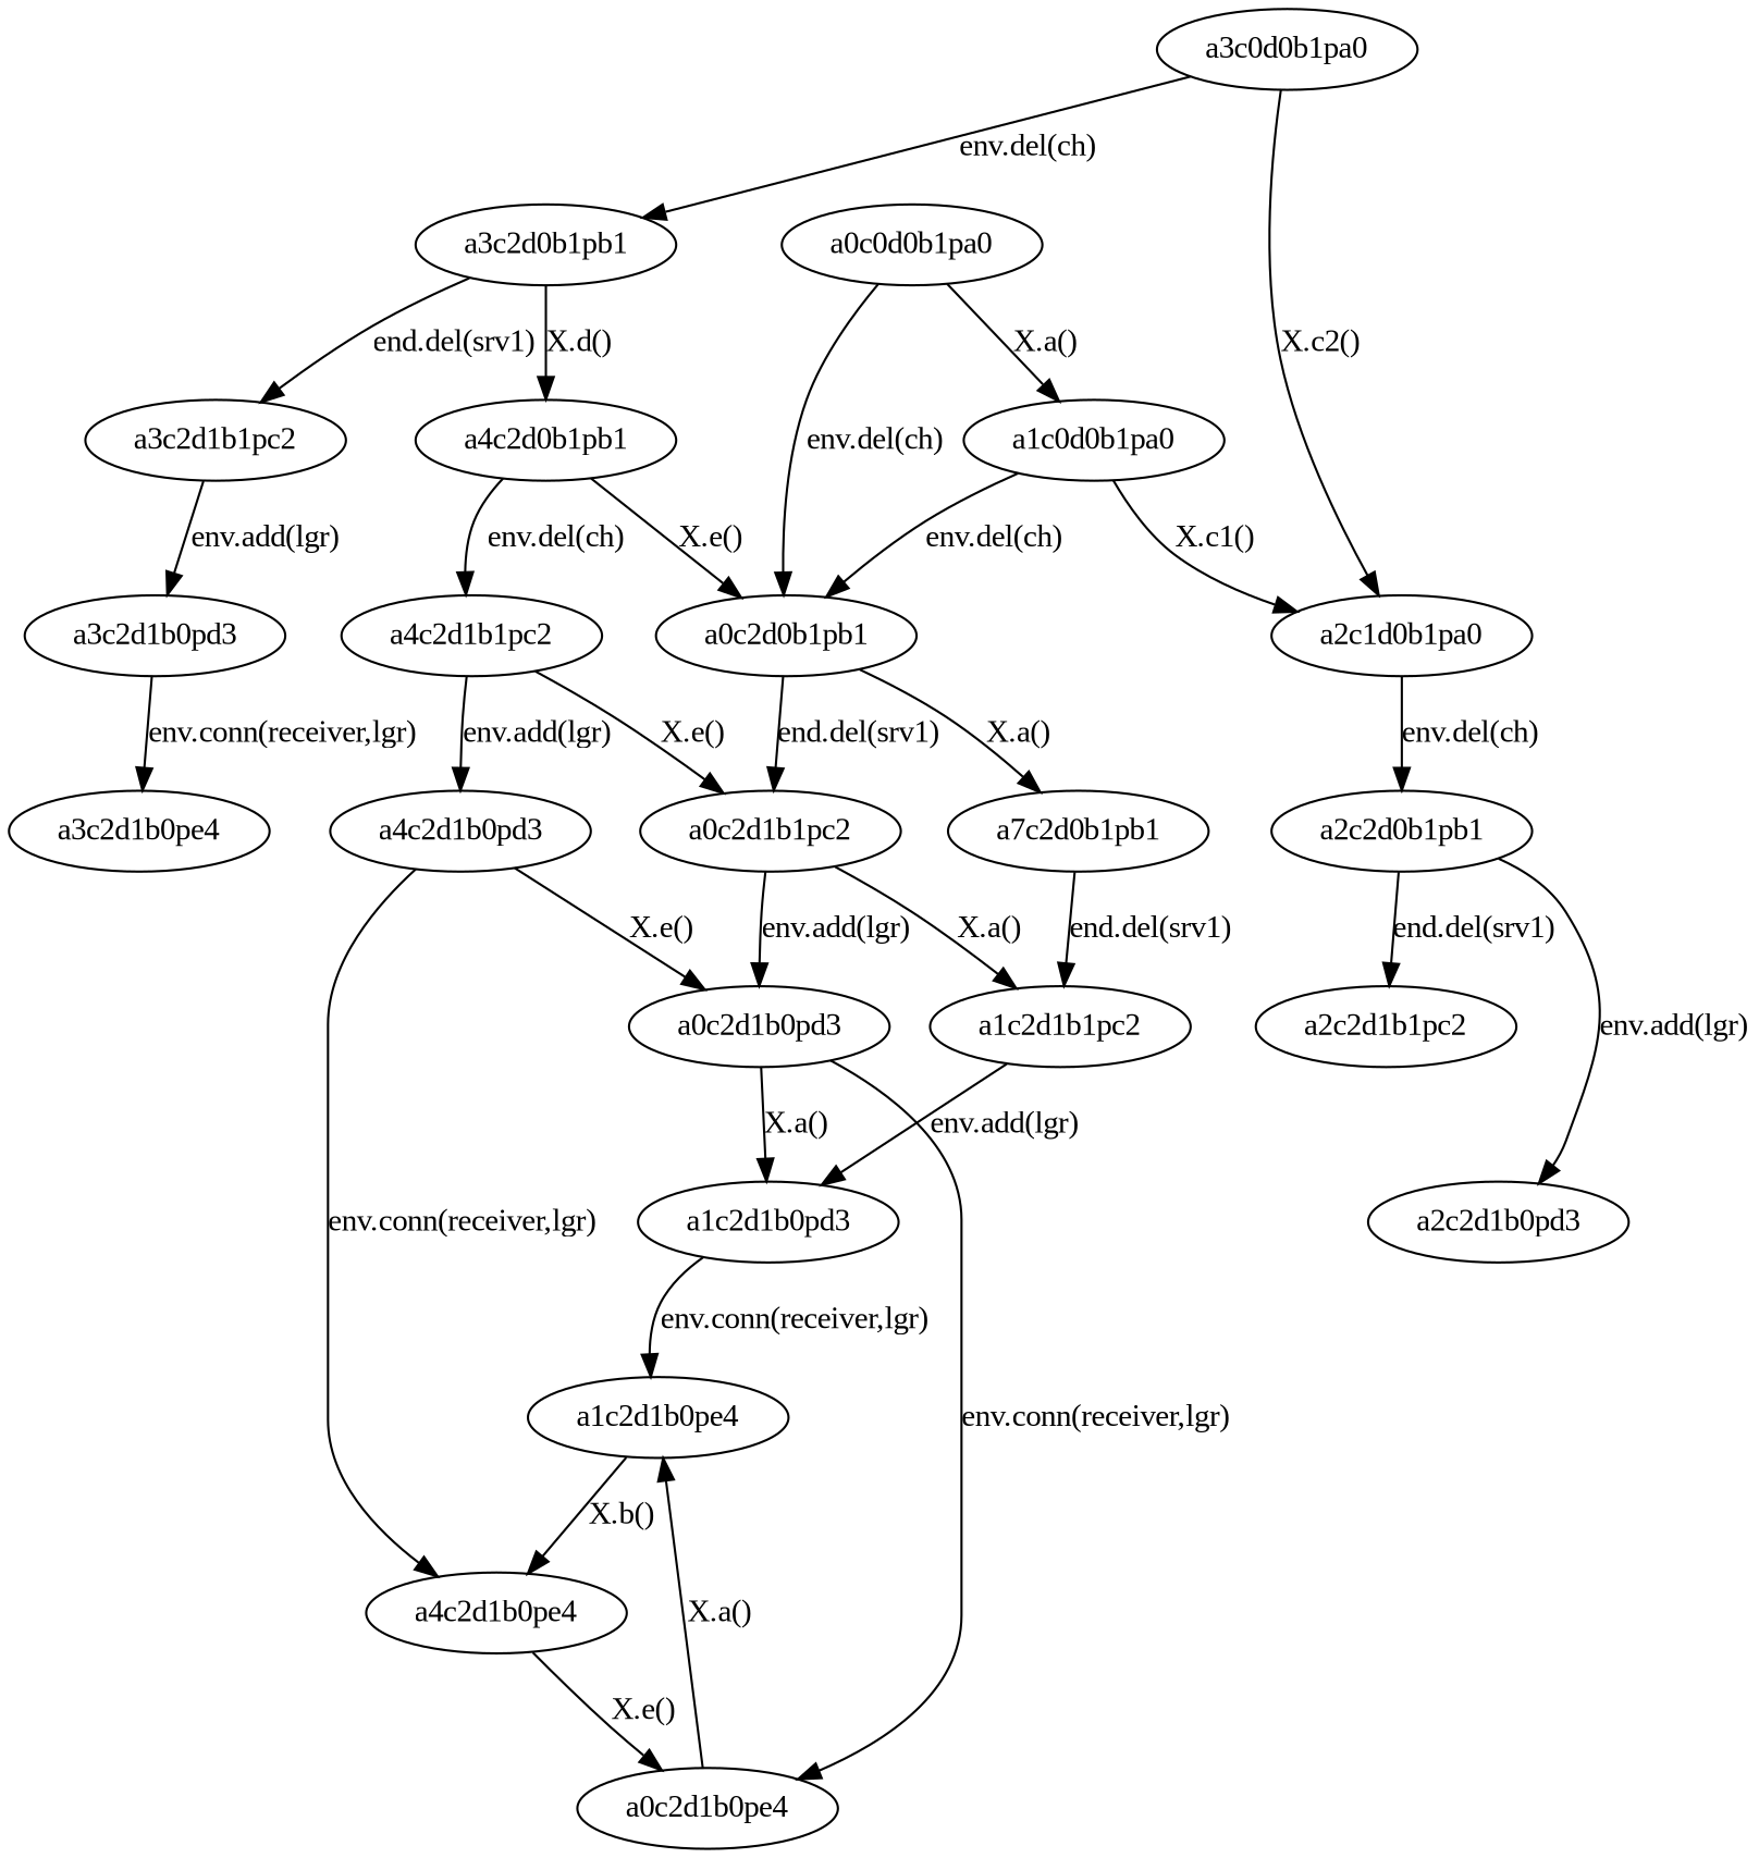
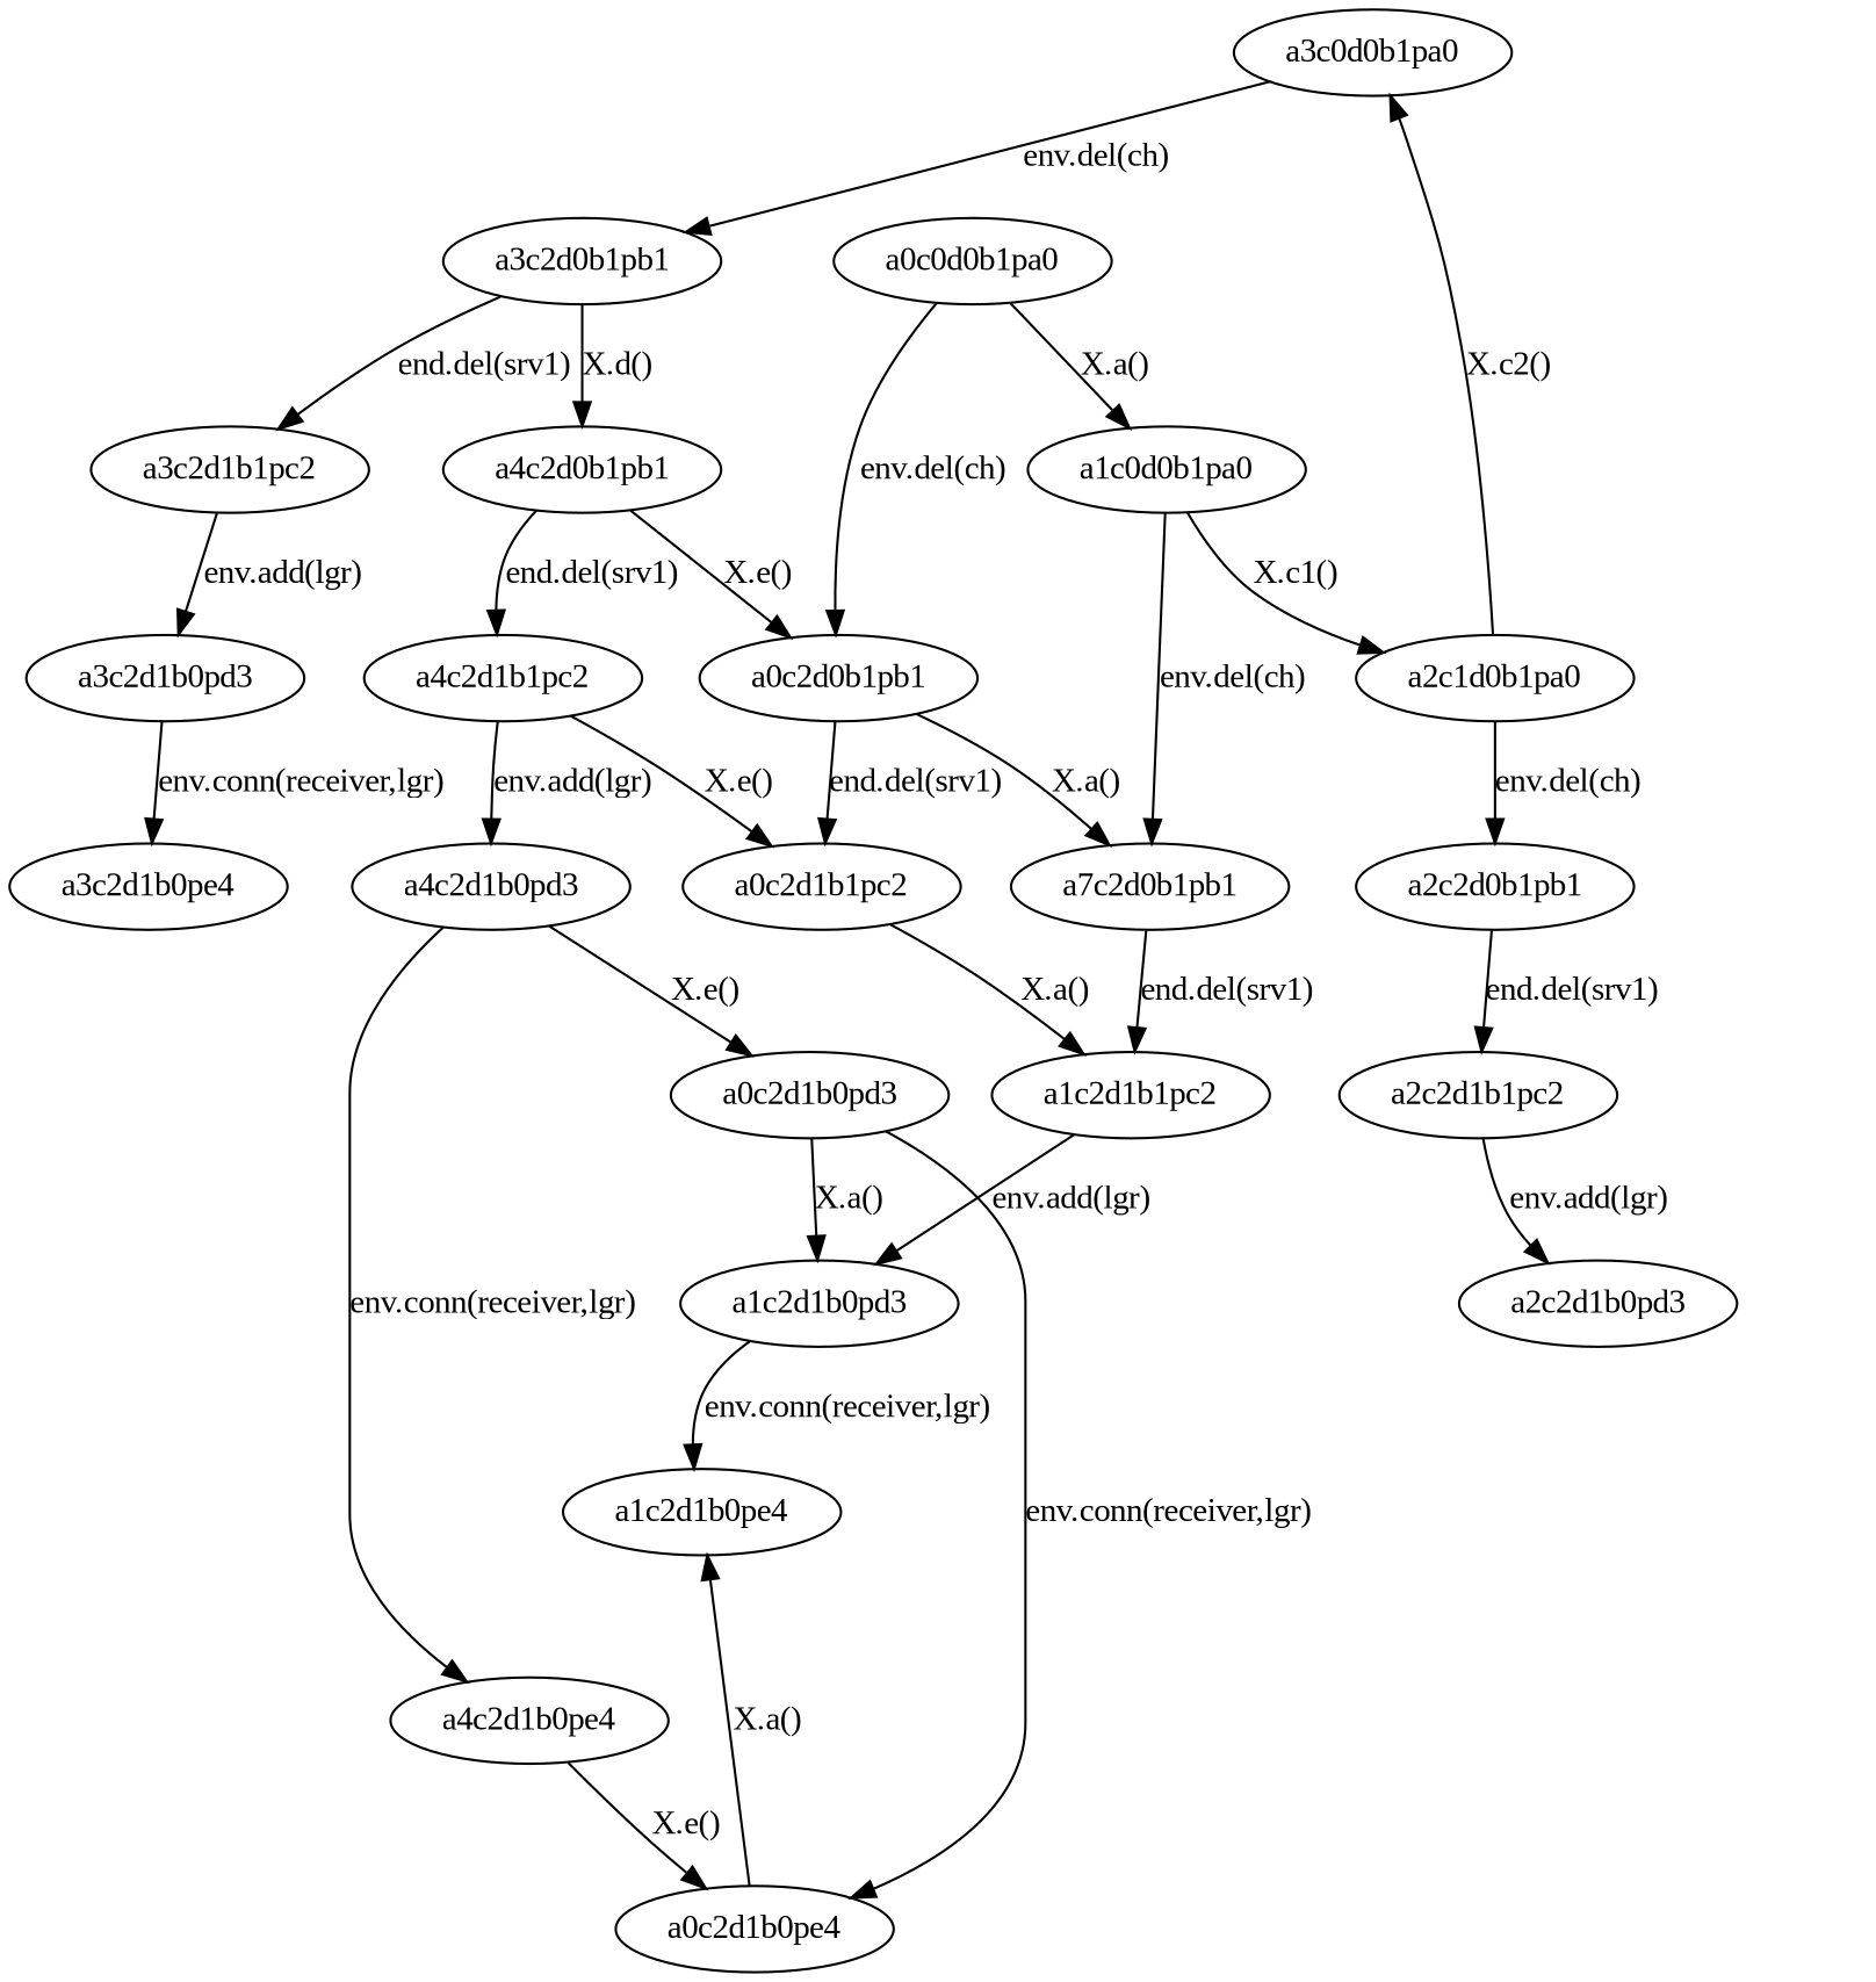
  digraph {
    fontname="Liberation Serif"
    node [fontname="Liberation Serif"]
    edge [fontname="Liberation Serif"]
    a0c2d0b1pb1
    a0c2d1b1pc2
    n3 [label=a7c2d0b1pb1]
    a1c2d1b1pc2
    a0c2d1b0pd3
    a2c2d0b1pb1
    a2c2d1b1pc2
    a2c2d1b0pd3
    a1c2d1b0pd3
    a1c2d1b0pe4
    a4c2d1b0pe4
    a4c2d1b1pc2
    a4c2d1b0pd3
    a3c2d1b1pc2
    a3c2d1b0pd3
    a3c2d1b0pe4
    a4c2d0b1pb1
    a0c2d1b0pe4
    a2c1d0b1pa0
    a3c0d0b1pa0
    a3c2d0b1pb1
    a0c0d0b1pa0
    a1c0d0b1pa0
    a0c2d0b1pb1 -> a0c2d1b1pc2 [label="end.del(srv1)"]
    a0c2d0b1pb1 -> n3 [label="X.a()"]
    a0c2d1b1pc2 -> a1c2d1b1pc2 [label="X.a()"]
-   a0c2d1b1pc2 -> a0c2d1b0pd3 [label="env.add(lgr)"]
    n3 -> a1c2d1b1pc2 [label="end.del(srv1)"]
    a1c2d1b1pc2 -> a1c2d1b0pd3 [label="env.add(lgr)"]
    a0c2d1b0pd3 -> a1c2d1b0pd3 [label="X.a()"]
    a0c2d1b0pd3 -> a0c2d1b0pe4 [label="env.conn(receiver,lgr)"]
    a2c2d0b1pb1 -> a2c2d1b1pc2 [label="end.del(srv1)"]
-   a2c2d0b1pb1 -> a2c2d1b0pd3 [label="env.add(lgr)"]
+   a2c2d1b1pc2 -> a2c2d1b0pd3 [label="env.add(lgr)"]
    a1c2d1b0pd3 -> a1c2d1b0pe4 [label="env.conn(receiver,lgr)"]
-   a1c2d1b0pe4 -> a4c2d1b0pe4 [label="X.b()"]
    a4c2d1b0pe4 -> a0c2d1b0pe4 [label="X.e()"]
    a4c2d1b1pc2 -> a0c2d1b1pc2 [label="X.e()"]
    a4c2d1b1pc2 -> a4c2d1b0pd3 [label="env.add(lgr)"]
    a4c2d1b0pd3 -> a0c2d1b0pd3 [label="X.e()"]
    a4c2d1b0pd3 -> a4c2d1b0pe4 [label="env.conn(receiver,lgr)"]
    a3c2d1b1pc2 -> a3c2d1b0pd3 [label="env.add(lgr)"]
    a3c2d1b0pd3 -> a3c2d1b0pe4 [label="env.conn(receiver,lgr)"]
    a4c2d0b1pb1 -> a0c2d0b1pb1 [label="X.e()"]
-   a4c2d0b1pb1 -> a4c2d1b1pc2 [label="env.del(ch)"]
+   a4c2d0b1pb1 -> a4c2d1b1pc2 [label="end.del(srv1)"]
    a0c2d1b0pe4 -> a1c2d1b0pe4 [label="X.a()"]
    a2c1d0b1pa0 -> a2c2d0b1pb1 [label="env.del(ch)"]
-   a3c0d0b1pa0 -> a2c1d0b1pa0 [label="X.c2()"]
+   a2c1d0b1pa0 -> a3c0d0b1pa0 [label="X.c2()"]
    a3c0d0b1pa0 -> a3c2d0b1pb1 [label="env.del(ch)"]
    a3c2d0b1pb1 -> a3c2d1b1pc2 [label="end.del(srv1)"]
    a3c2d0b1pb1 -> a4c2d0b1pb1 [label="X.d()"]
    a0c0d0b1pa0 -> a0c2d0b1pb1 [label="env.del(ch)"]
    a0c0d0b1pa0 -> a1c0d0b1pa0 [label="X.a()"]
-   a1c0d0b1pa0 -> a0c2d0b1pb1 [label="env.del(ch)"]
+   a1c0d0b1pa0 -> n3 [label="env.del(ch)"]
    a1c0d0b1pa0 -> a2c1d0b1pa0 [label="X.c1()"]
  }
